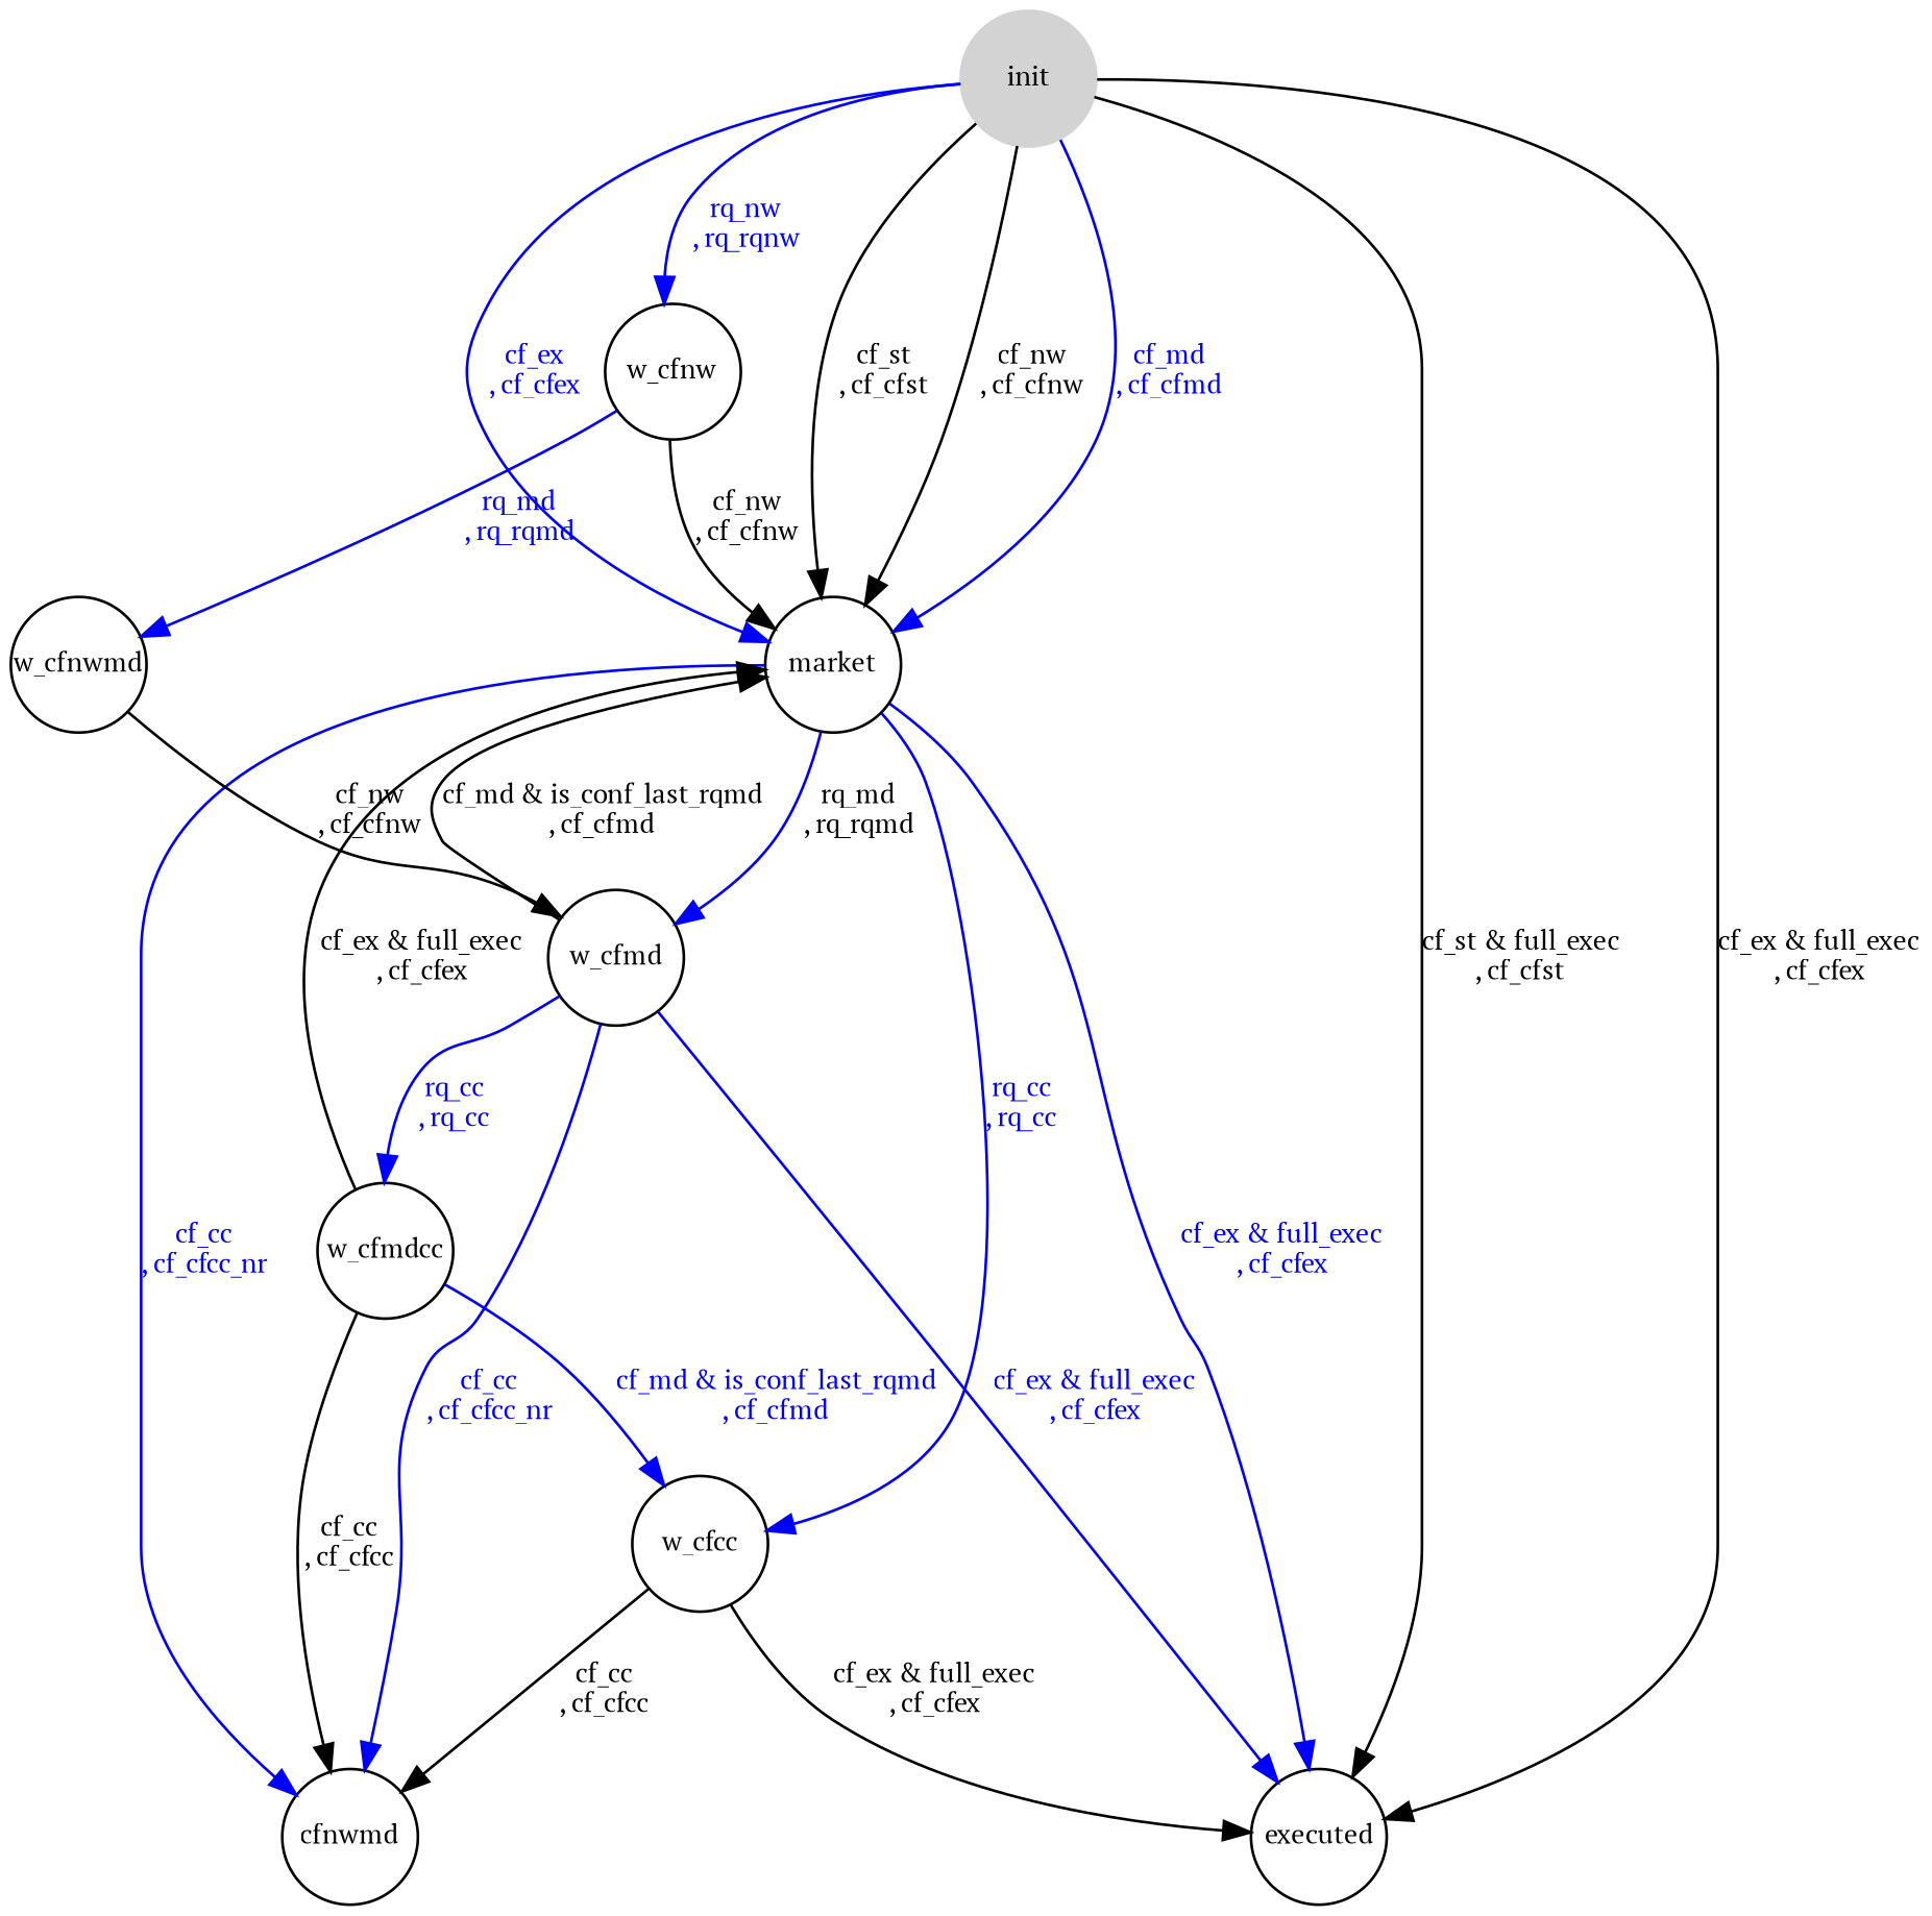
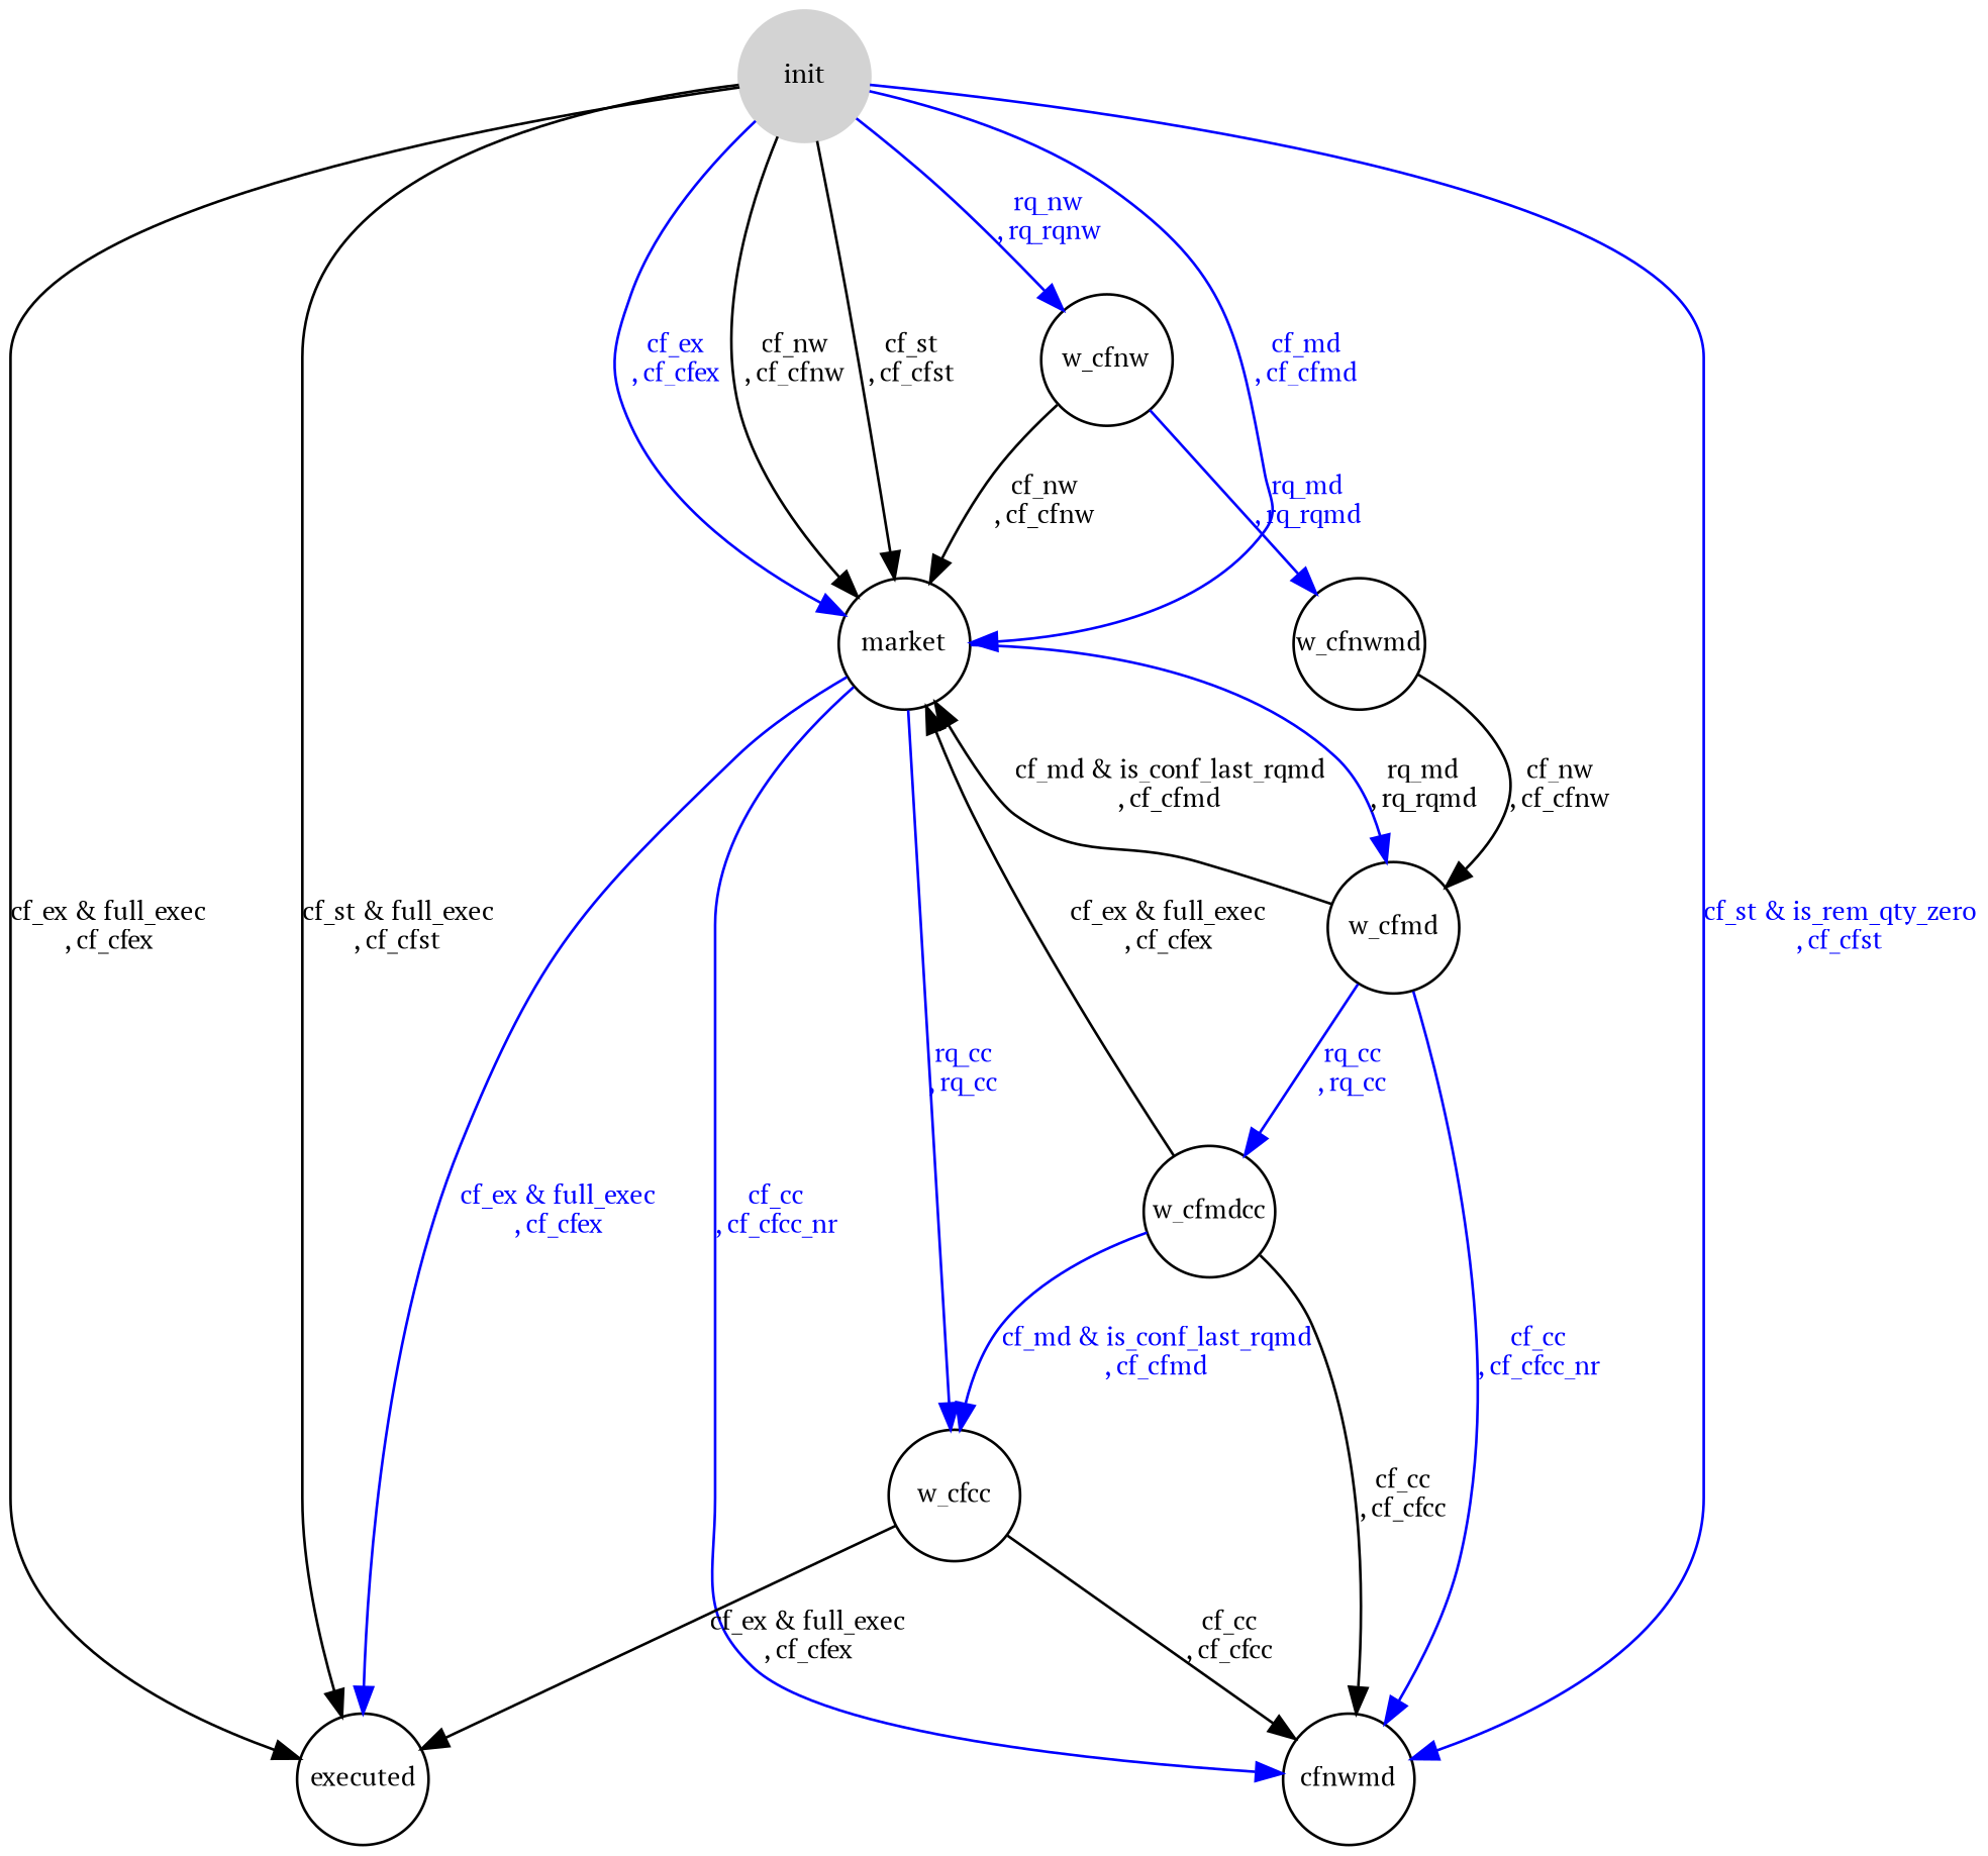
  digraph {
    fontname="PT Serif"
    node [fixedsize=true fontname="PT Serif" fontsize=10 shape=circle]
    edge [color=blue fixedsize=true fontcolor=blue fontname="PT Serif" fontsize=10]
    init [color=lightgrey style=filled width=0.7]
    w_cfnw [width=0.7]
    market [width=0.7]
    executed [width=0.7]
    n5 [label=cfnwmd width=0.7]
    w_cfnwmd [width=0.7]
    w_cfmd [width=0.7]
    w_cfcc [width=0.7]
    w_cfmdcc [width=0.7]
    init -> w_cfnw [label="rq_nw\n, rq_rqnw"]
    init -> market [color=black fontcolor=black label="cf_nw\n, cf_cfnw"]
    init -> market [label="cf_md\n, cf_cfmd"]
    init -> market [label="cf_ex\n, cf_cfex"]
    init -> market [color=black fontcolor=black label="cf_st\n, cf_cfst"]
    init -> executed [color=black fontcolor=black label="cf_ex & full_exec\n, cf_cfex"]
    init -> executed [color=black fontcolor=black label="cf_st & full_exec\n, cf_cfst"]
+   init -> n5 [label="cf_st & is_rem_qty_zero\n, cf_cfst"]
    w_cfnw -> market [color=black fontcolor=black label="cf_nw\n, cf_cfnw"]
    w_cfnw -> w_cfnwmd [label="rq_md\n, rq_rqmd"]
    market -> executed [label="cf_ex & full_exec\n, cf_cfex"]
    market -> n5 [label="cf_cc\n, cf_cfcc_nr"]
    market -> w_cfmd [fontcolor=black label="rq_md\n, rq_rqmd"]
    market -> w_cfcc [label="rq_cc\n, rq_cc"]
    w_cfnwmd -> w_cfmd [color=black fontcolor=black label="cf_nw\n, cf_cfnw"]
    w_cfmd -> market [color=black fontcolor=black label="cf_md & is_conf_last_rqmd\n, cf_cfmd"]
-   w_cfmd -> executed [label="cf_ex & full_exec\n, cf_cfex"]
    w_cfmd -> n5 [label="cf_cc\n, cf_cfcc_nr"]
    w_cfmd -> w_cfmdcc [label="rq_cc\n, rq_cc"]
    w_cfcc -> executed [color=black fontcolor=black label="cf_ex & full_exec\n, cf_cfex"]
    w_cfcc -> n5 [color=black fontcolor=black label="cf_cc\n, cf_cfcc"]
    w_cfmdcc -> market [color=black fontcolor=black label="cf_ex & full_exec\n, cf_cfex"]
    w_cfmdcc -> n5 [color=black fontcolor=black label="cf_cc\n, cf_cfcc"]
    w_cfmdcc -> w_cfcc [label="cf_md & is_conf_last_rqmd\n, cf_cfmd"]
  }
